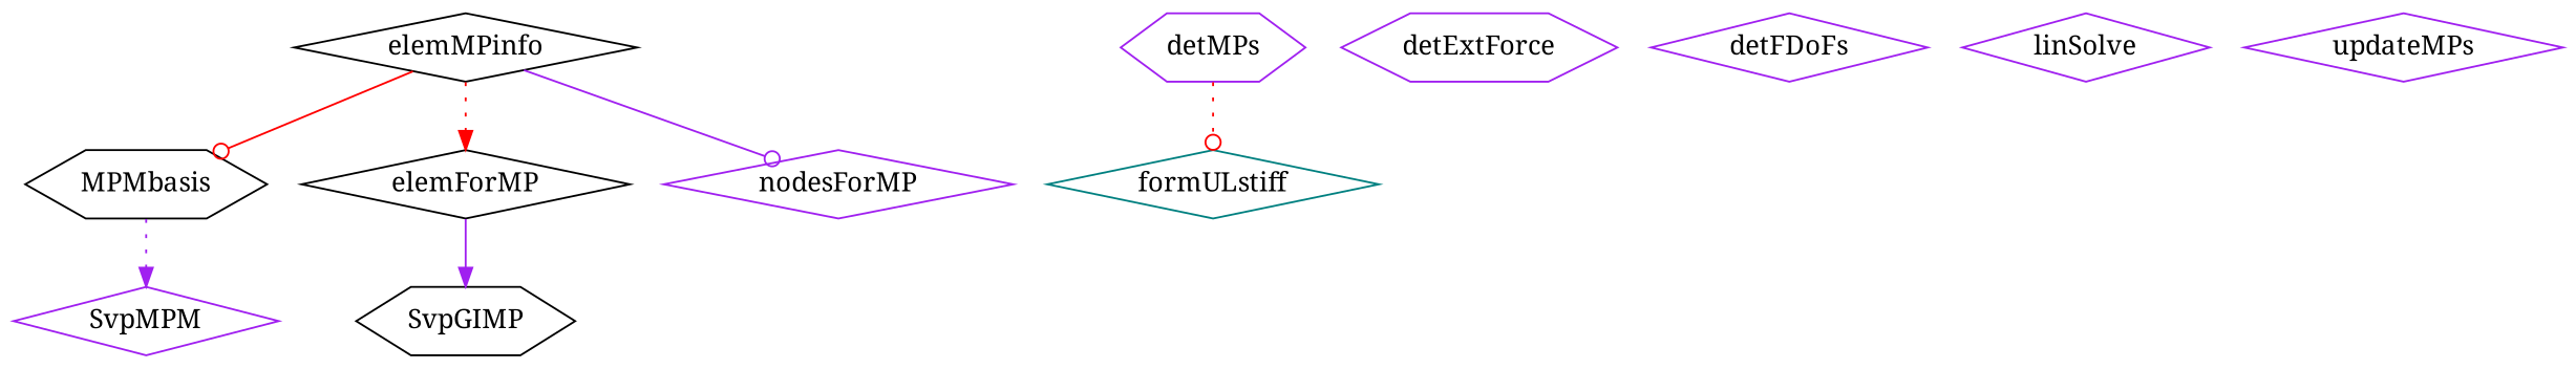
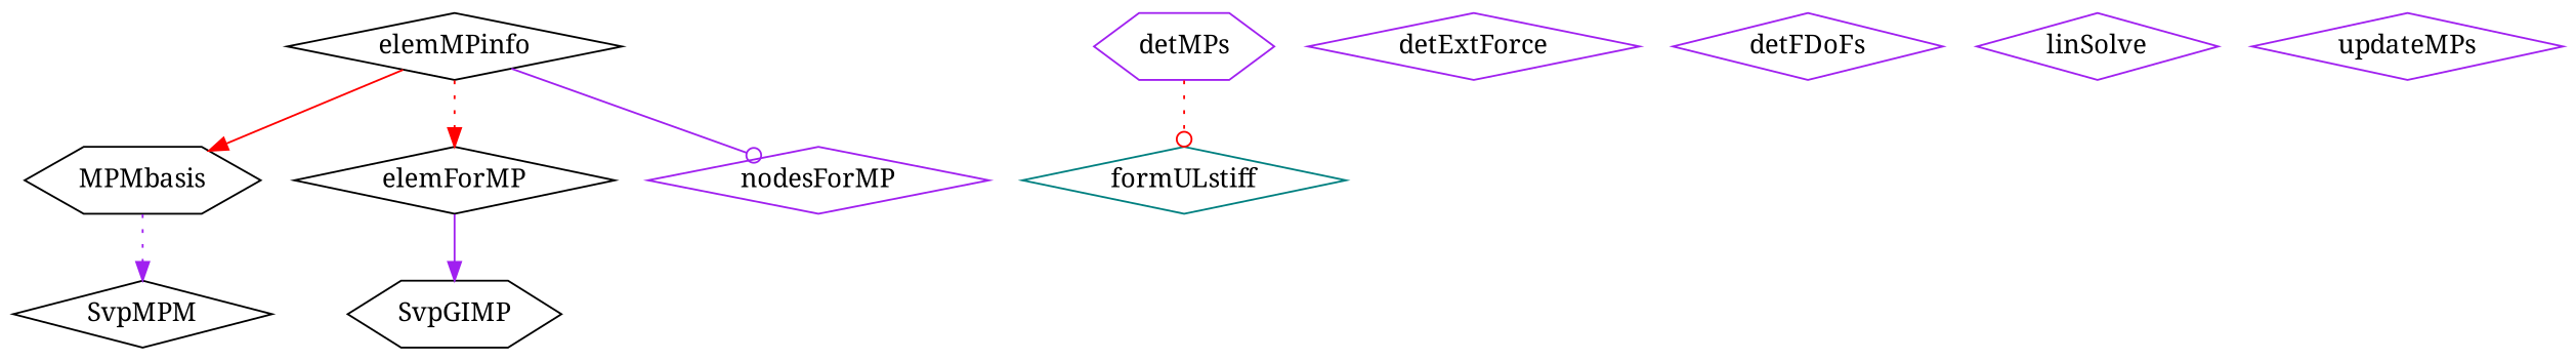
  digraph {
    fontname="Noto Serif"
    node [color=purple fontname="Noto Serif" shape=diamond]
    edge [arrowhead=normal color=purple fontname="Noto Serif" style=dotted]
    MPMbasis [color=black shape=hexagon]
-   SvpMPM
+   SvpMPM [color=black]
    SvpGIMP [color=black shape=hexagon]
    detMPs [shape=hexagon]
    formULstiff [color=teal]
    elemMPinfo [color=black]
    elemForMP [color=black]
    nodesForMP
-   detExtForce [shape=hexagon]
+   detExtForce
    detFDoFs
    linSolve
    updateMPs
    MPMbasis -> SvpMPM
    detMPs -> formULstiff [arrowhead=odot color=red]
-   elemMPinfo -> MPMbasis [arrowhead=odot color=red style=solid]
+   elemMPinfo -> MPMbasis [color=red style=solid]
    elemMPinfo -> elemForMP [color=red]
    elemMPinfo -> nodesForMP [arrowhead=odot style=solid]
    elemForMP -> SvpGIMP [style=solid]
  }
